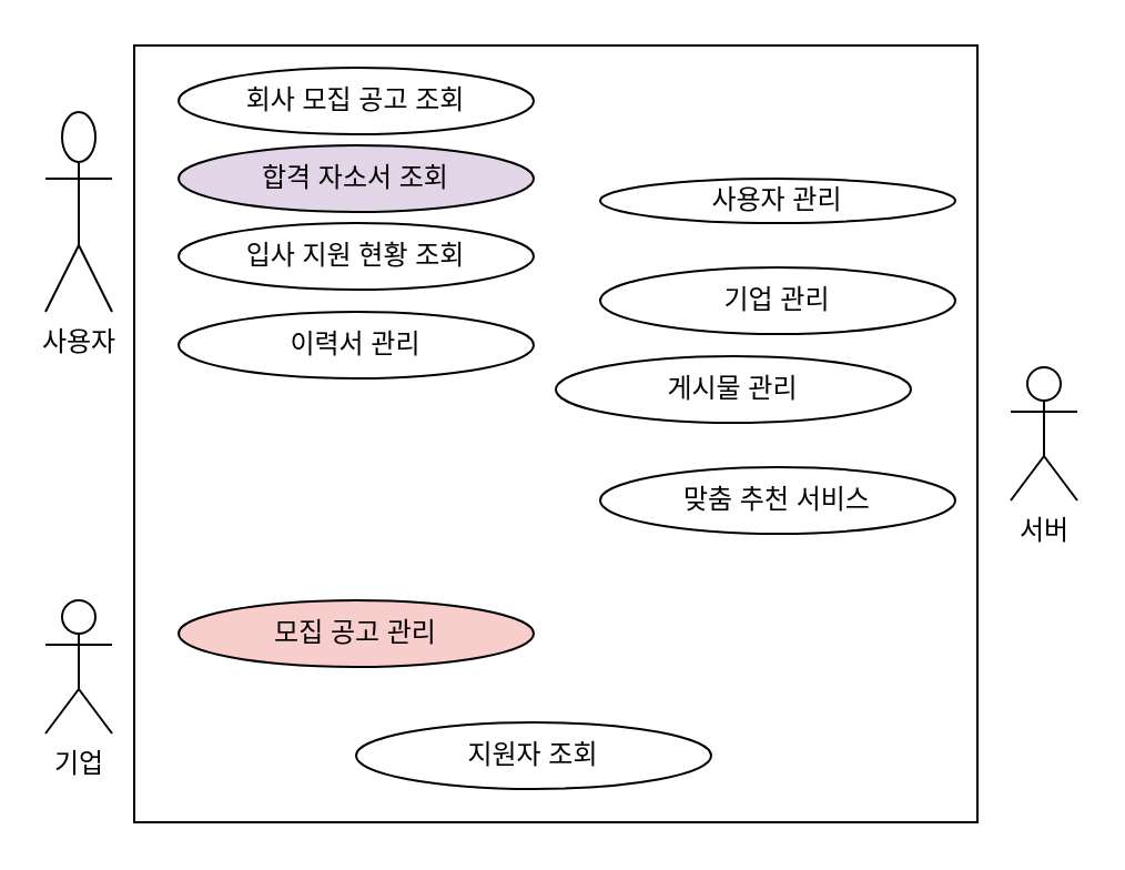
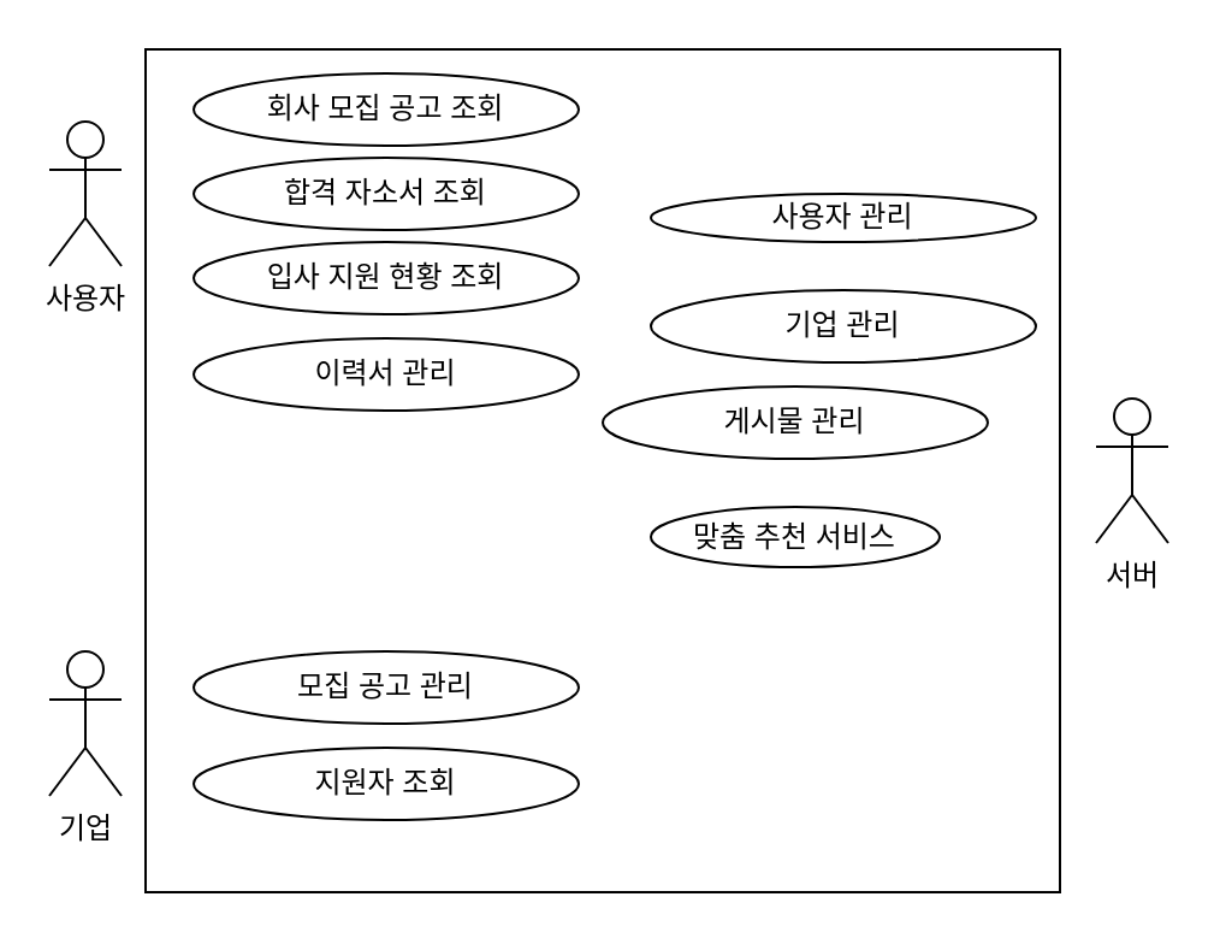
  <mxCell id="0" />
  <mxCell id="1" parent="0" />
  <mxCell id="2" value="" style="rounded=0;whiteSpace=wrap;html=1;" vertex="1" parent="1"><mxGeometry x="60" width="380" height="350" as="geometry" y="20" /></mxCell>
  <mxCell id="3" value="서버" style="shape=umlActor;verticalLabelPosition=bottom;verticalAlign=top;html=1;outlineConnect=0;" vertex="1" parent="1"><mxGeometry x="455" y="165" width="30" height="60" as="geometry" /></mxCell>
  <mxCell id="4" value="기업" style="shape=umlActor;verticalLabelPosition=bottom;verticalAlign=top;html=1;outlineConnect=0;" vertex="1" parent="1"><mxGeometry x="20" y="270" width="30" height="60" as="geometry" /></mxCell>
- <mxCell id="5" value="사용자" style="shape=umlActor;verticalLabelPosition=bottom;verticalAlign=top;html=1;outlineConnect=0;" vertex="1" parent="1"><mxGeometry x="20" y="50" width="30" height="90" as="geometry" /></mxCell>
+ <mxCell id="5" value="사용자" style="shape=umlActor;verticalLabelPosition=bottom;verticalAlign=top;html=1;outlineConnect=0;" vertex="1" parent="1"><mxGeometry x="20" y="50" width="30" height="60" as="geometry" /></mxCell>
  <mxCell id="6" value="회사 모집 공고 조회" style="ellipse;whiteSpace=wrap;html=1;" vertex="1" parent="1"><mxGeometry x="80" y="30" width="160" height="30" as="geometry" /></mxCell>
- <mxCell id="7" value="합격 자소서 조회" style="ellipse;whiteSpace=wrap;html=1;fillColor=#e1d5e7;" vertex="1" parent="1"><mxGeometry x="80" y="65" width="160" height="30" as="geometry" /></mxCell>
+ <mxCell id="7" value="합격 자소서 조회" style="ellipse;whiteSpace=wrap;html=1;" vertex="1" parent="1"><mxGeometry x="80" y="65" width="160" height="30" as="geometry" /></mxCell>
  <mxCell id="8" value="입사 지원 현황 조회" style="ellipse;whiteSpace=wrap;html=1;" vertex="1" parent="1"><mxGeometry x="80" y="100" width="160" height="30" as="geometry" /></mxCell>
- <mxCell id="9" value="지원자 조회" style="ellipse;whiteSpace=wrap;html=1;" vertex="1" parent="1"><mxGeometry x="160" y="325" width="160" height="30" as="geometry" /></mxCell>
+ <mxCell id="9" value="지원자 조회" style="ellipse;whiteSpace=wrap;html=1;" vertex="1" parent="1"><mxGeometry x="80" y="310" width="160" height="30" as="geometry" /></mxCell>
  <mxCell id="10" value="기업 관리" style="ellipse;whiteSpace=wrap;html=1;" vertex="1" parent="1"><mxGeometry x="270" y="120" width="160" height="30" as="geometry" /></mxCell>
  <mxCell id="11" value="게시물 관리" style="ellipse;whiteSpace=wrap;html=1;" vertex="1" parent="1"><mxGeometry x="250" y="160" width="160" height="30" as="geometry" /></mxCell>
- <mxCell id="12" value="맞춤 추천 서비스" style="ellipse;whiteSpace=wrap;html=1;" vertex="1" parent="1"><mxGeometry x="270" y="210" width="160" height="30" as="geometry" /></mxCell>
+ <mxCell id="12" value="맞춤 추천 서비스" style="ellipse;whiteSpace=wrap;html=1;" vertex="1" parent="1"><mxGeometry x="270" y="210" width="120" height="25" as="geometry" /></mxCell>
  <mxCell id="13" value="사용자 관리" style="ellipse;whiteSpace=wrap;html=1;" vertex="1" parent="1"><mxGeometry x="270" y="80" width="160" height="20" as="geometry" /></mxCell>
- <mxCell id="14" value="모집 공고 관리" style="ellipse;whiteSpace=wrap;html=1;fillColor=#f8cecc;" vertex="1" parent="1"><mxGeometry x="80" y="270" width="160" height="30" as="geometry" /></mxCell>
+ <mxCell id="14" value="모집 공고 관리" style="ellipse;whiteSpace=wrap;html=1;" vertex="1" parent="1"><mxGeometry x="80" y="270" width="160" height="30" as="geometry" /></mxCell>
  <mxCell id="15" value="이력서 관리" style="ellipse;whiteSpace=wrap;html=1;" vertex="1" parent="1"><mxGeometry x="80" y="140" width="160" height="30" as="geometry" /></mxCell>
